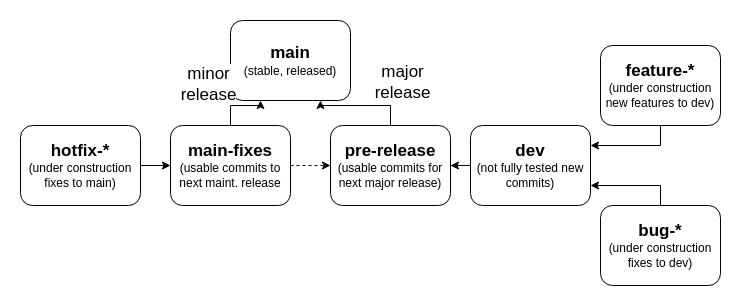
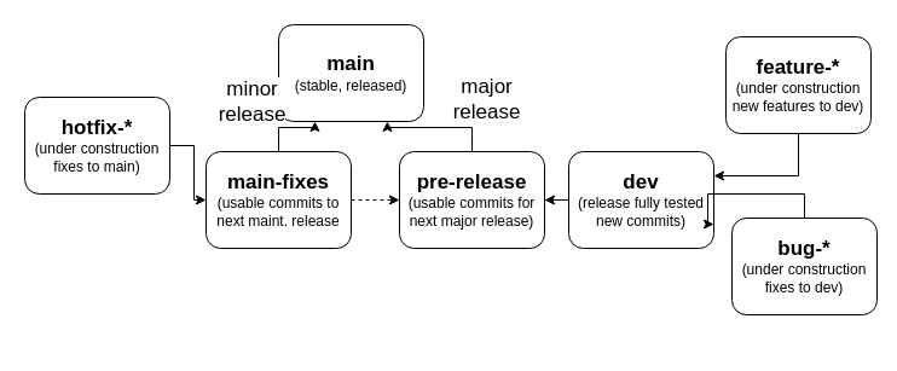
  <mxCell id="0" />
  <mxCell id="1" parent="0" />
  <mxCell id="2" value="&lt;font style=&quot;font-size: 17px&quot;&gt;&lt;b&gt;main&lt;/b&gt;&lt;/font&gt;&lt;br&gt;(stable, released)" style="rounded=1;whiteSpace=wrap;html=1;" parent="1" vertex="1"><mxGeometry x="230" y="20" width="120" height="80" as="geometry" /></mxCell>
  <mxCell id="3" style="edgeStyle=orthogonalEdgeStyle;rounded=0;orthogonalLoop=1;jettySize=auto;html=1;entryX=0.25;entryY=1;entryDx=0;entryDy=0;" parent="1" source="6" target="2" edge="1"><mxGeometry relative="1" as="geometry" /></mxCell>
  <mxCell id="4" value="minor&lt;br&gt;release" style="edgeLabel;html=1;align=center;verticalAlign=middle;resizable=0;points=[];fontSize=17;" parent="3" vertex="1" connectable="0"><mxGeometry x="-0.313" relative="1" as="geometry"><mxPoint x="-23" y="-23" as="offset" /></mxGeometry></mxCell>
  <mxCell id="5" style="edgeStyle=orthogonalEdgeStyle;rounded=0;orthogonalLoop=1;jettySize=auto;html=1;exitX=1;exitY=0.5;exitDx=0;exitDy=0;entryX=0;entryY=0.5;entryDx=0;entryDy=0;dashed=1;" edge="1" parent="1" source="6" target="9"><mxGeometry relative="1" as="geometry" /></mxCell>
  <mxCell id="6" value="&lt;font style=&quot;font-size: 17px&quot;&gt;&lt;b&gt;main-fixes&lt;/b&gt;&lt;br&gt;&lt;/font&gt;(usable commits to next maint. release" style="rounded=1;whiteSpace=wrap;html=1;" parent="1" vertex="1"><mxGeometry x="170" y="125" width="120" height="80" as="geometry" /></mxCell>
  <mxCell id="7" style="edgeStyle=orthogonalEdgeStyle;rounded=0;orthogonalLoop=1;jettySize=auto;html=1;entryX=0.75;entryY=1;entryDx=0;entryDy=0;" parent="1" source="9" target="2" edge="1"><mxGeometry relative="1" as="geometry" /></mxCell>
  <mxCell id="8" value="major&lt;br&gt;release" style="edgeLabel;html=1;align=center;verticalAlign=middle;resizable=0;points=[];fontSize=17;" parent="7" vertex="1" connectable="0"><mxGeometry x="-0.202" y="-1" relative="1" as="geometry"><mxPoint x="29" y="-23" as="offset" /></mxGeometry></mxCell>
  <mxCell id="9" value="&lt;b&gt;&lt;font style=&quot;font-size: 17px&quot;&gt;pre-release&lt;/font&gt;&lt;br&gt;&lt;/b&gt;(usable commits for next major release)" style="rounded=1;whiteSpace=wrap;html=1;" parent="1" vertex="1"><mxGeometry x="330" y="125" width="120" height="80" as="geometry" /></mxCell>
  <mxCell id="10" style="edgeStyle=orthogonalEdgeStyle;rounded=0;orthogonalLoop=1;jettySize=auto;html=1;" parent="1" source="11" target="9" edge="1"><mxGeometry relative="1" as="geometry" /></mxCell>
- <mxCell id="11" value="&lt;b&gt;&lt;font style=&quot;font-size: 17px&quot;&gt;dev&lt;/font&gt;&lt;br&gt;&lt;/b&gt;(not fully tested new commits)" style="rounded=1;whiteSpace=wrap;html=1;" parent="1" vertex="1"><mxGeometry x="470" y="125" width="120" height="80" as="geometry" /></mxCell>
+ <mxCell id="11" value="&lt;b&gt;&lt;font style=&quot;font-size: 17px&quot;&gt;dev&lt;/font&gt;&lt;br&gt;&lt;/b&gt;(release fully tested new commits)" style="rounded=1;whiteSpace=wrap;html=1;" parent="1" vertex="1"><mxGeometry x="470" y="125" width="120" height="80" as="geometry" /></mxCell>
  <mxCell id="12" style="edgeStyle=orthogonalEdgeStyle;rounded=0;orthogonalLoop=1;jettySize=auto;html=1;exitX=0.5;exitY=1;exitDx=0;exitDy=0;entryX=1;entryY=0.25;entryDx=0;entryDy=0;fontSize=17;" parent="1" source="13" target="11" edge="1"><mxGeometry relative="1" as="geometry" /></mxCell>
- <mxCell id="13" value="&lt;font style=&quot;font-size: 17px&quot;&gt;&lt;b&gt;feature-*&lt;/b&gt;&lt;/font&gt;&lt;br&gt;(under construction new features to dev)" style="rounded=1;whiteSpace=wrap;html=1;" parent="1" vertex="1"><mxGeometry x="600" y="45" width="120" height="80" as="geometry" /></mxCell>
+ <mxCell id="13" value="&lt;font style=&quot;font-size: 17px&quot;&gt;&lt;b&gt;feature-*&lt;/b&gt;&lt;/font&gt;&lt;br&gt;(under construction new features to dev)" style="rounded=1;whiteSpace=wrap;html=1;" parent="1" vertex="1"><mxGeometry x="600" y="30" width="120" height="80" as="geometry" /></mxCell>
  <mxCell id="14" style="edgeStyle=orthogonalEdgeStyle;rounded=0;orthogonalLoop=1;jettySize=auto;html=1;exitX=0.5;exitY=0;exitDx=0;exitDy=0;fontSize=17;entryX=1;entryY=0.75;entryDx=0;entryDy=0;" parent="1" source="15" target="11" edge="1"><mxGeometry relative="1" as="geometry"><mxPoint x="390" y="305" as="targetPoint" /></mxGeometry></mxCell>
- <mxCell id="15" value="&lt;font style=&quot;font-size: 17px&quot;&gt;&lt;b&gt;bug-*&lt;/b&gt;&lt;/font&gt;&lt;br&gt;(under construction fixes to dev)" style="rounded=1;whiteSpace=wrap;html=1;" parent="1" vertex="1"><mxGeometry x="600" y="205" width="120" height="80" as="geometry" /></mxCell>
+ <mxCell id="15" value="&lt;font style=&quot;font-size: 17px&quot;&gt;&lt;b&gt;bug-*&lt;/b&gt;&lt;/font&gt;&lt;br&gt;(under construction fixes to dev)" style="rounded=1;whiteSpace=wrap;html=1;" parent="1" vertex="1"><mxGeometry x="605" y="180" width="120" height="80" as="geometry" /></mxCell>
  <mxCell id="16" style="edgeStyle=orthogonalEdgeStyle;rounded=0;orthogonalLoop=1;jettySize=auto;html=1;exitX=1;exitY=0.5;exitDx=0;exitDy=0;entryX=0;entryY=0.5;entryDx=0;entryDy=0;fontSize=17;" parent="1" source="17" target="6" edge="1"><mxGeometry relative="1" as="geometry" /></mxCell>
- <mxCell id="17" value="&lt;font style=&quot;font-size: 17px&quot;&gt;&lt;b&gt;hotfix-*&lt;br&gt;&lt;/b&gt;&lt;/font&gt;(under construction fixes to main)" style="rounded=1;whiteSpace=wrap;html=1;" parent="1" vertex="1"><mxGeometry x="20" y="125" width="120" height="80" as="geometry" /></mxCell>
+ <mxCell id="17" value="&lt;font style=&quot;font-size: 17px&quot;&gt;&lt;b&gt;hotfix-*&lt;br&gt;&lt;/b&gt;&lt;/font&gt;(under construction fixes to main)" style="rounded=1;whiteSpace=wrap;html=1;" parent="1" vertex="1"><mxGeometry x="20" y="80" width="120" height="80" as="geometry" /></mxCell>
